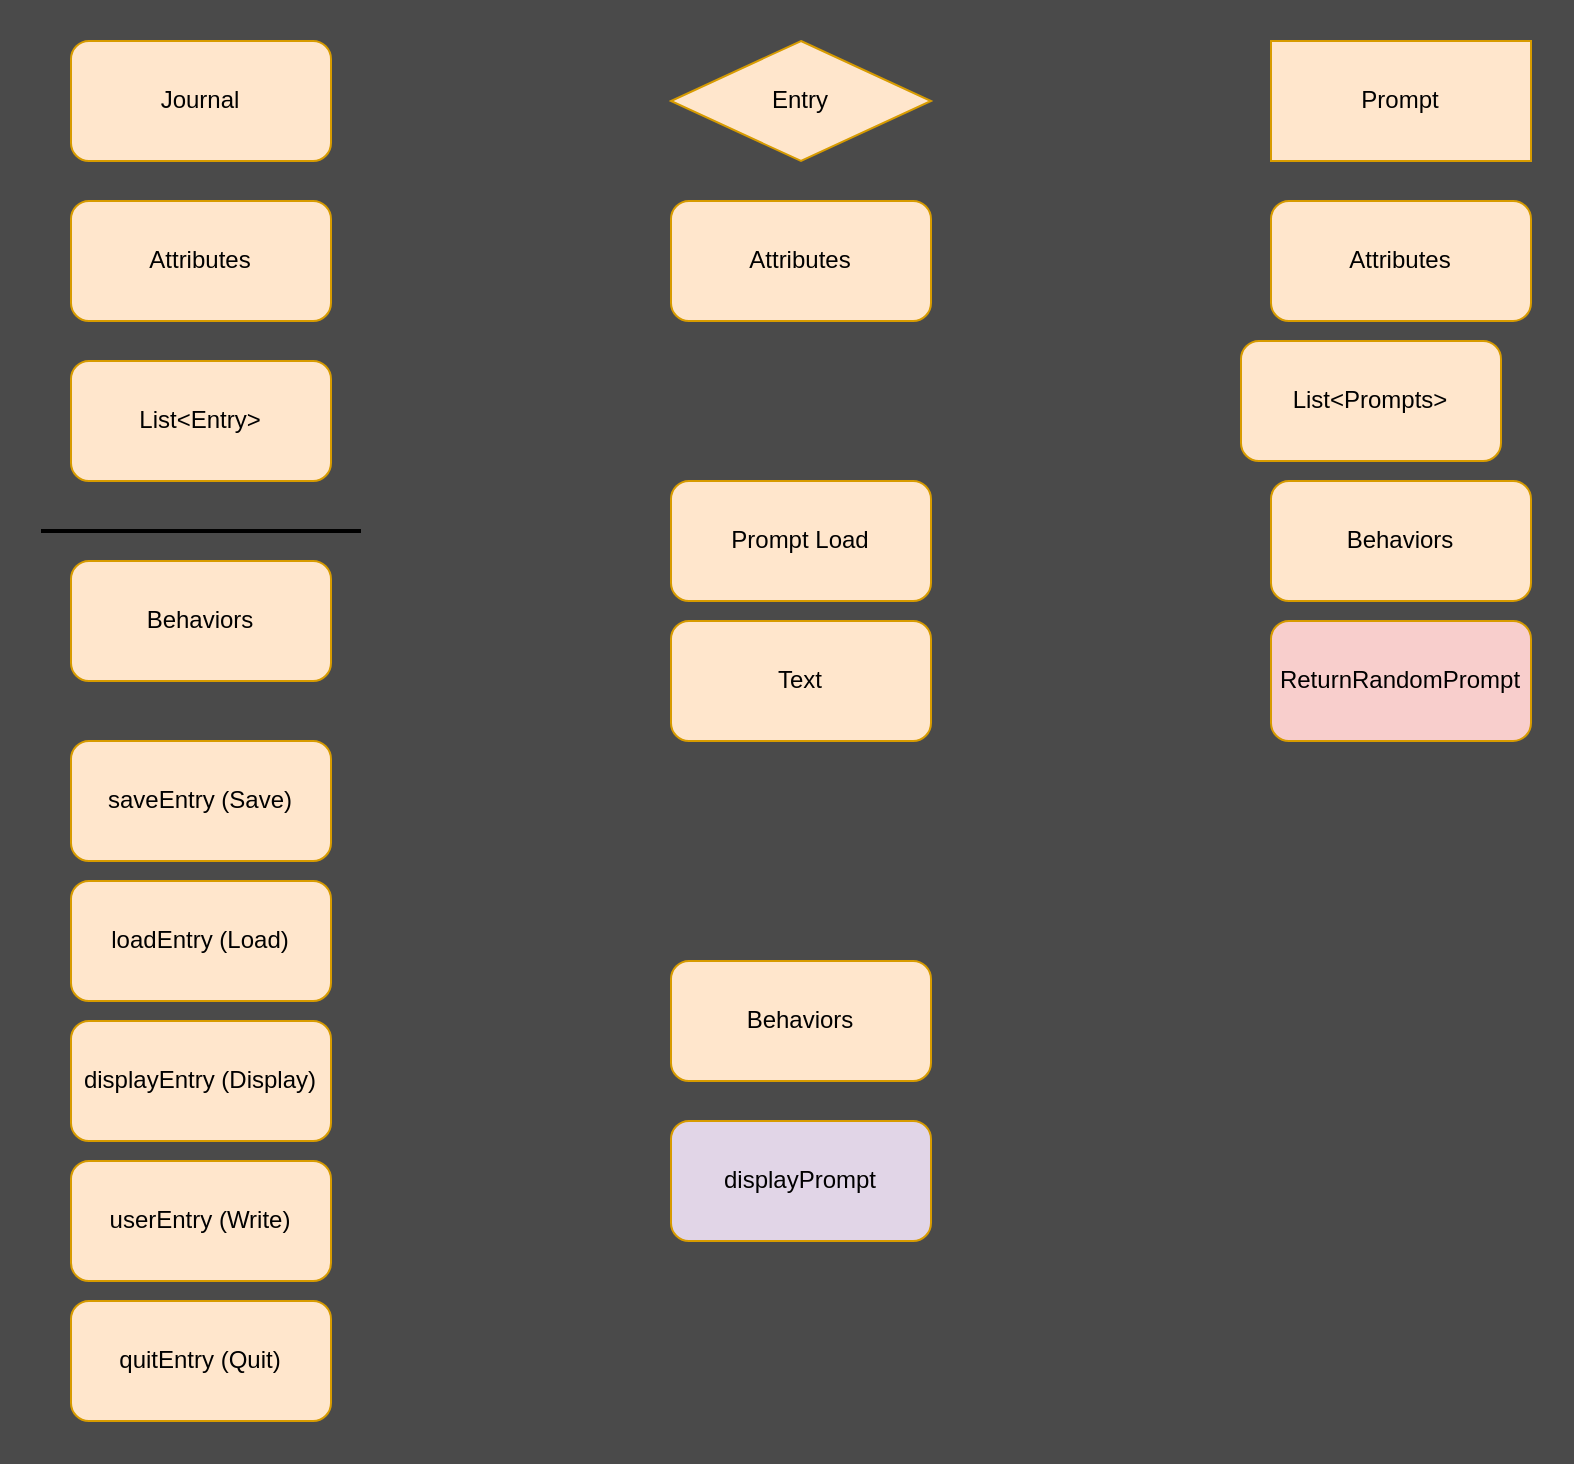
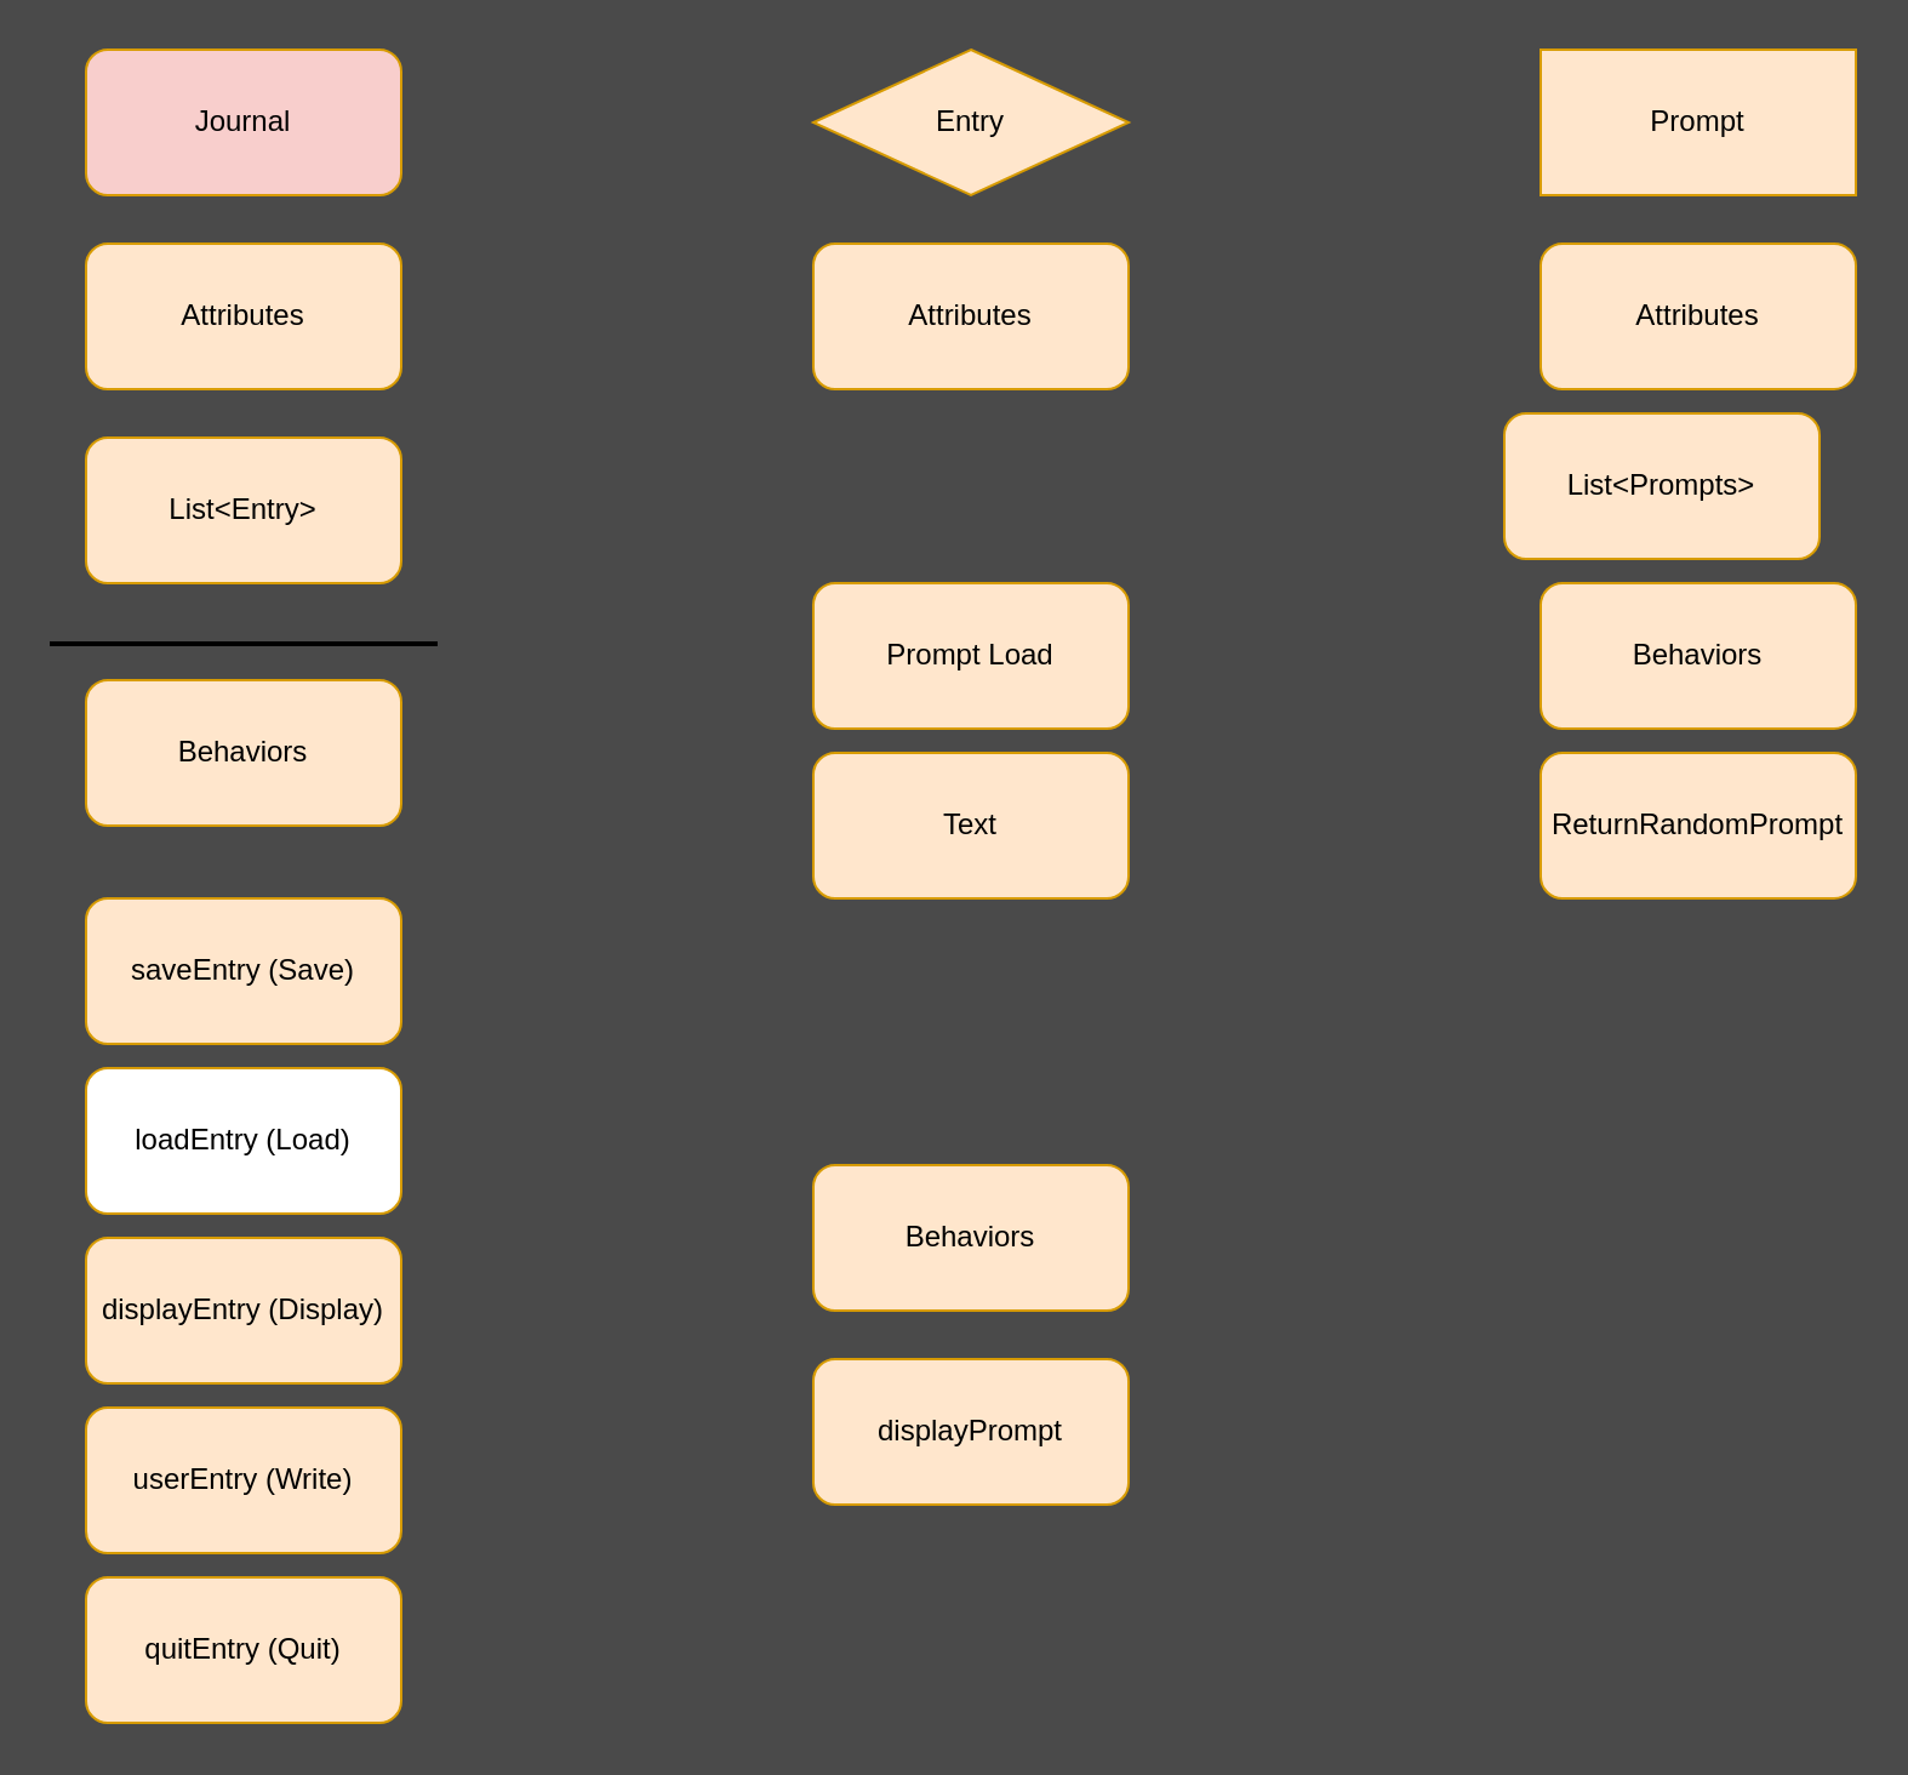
  <mxCell id="0" />
  <mxCell id="1" parent="0" />
  <mxCell id="2" value="&lt;font&gt;userEntry (Write)&lt;/font&gt;" style="rounded=1;whiteSpace=wrap;html=1;fillColor=#ffe6cc;strokeColor=#d79b00;glass=0;shadow=0;direction=east;fontColor=#000000;" parent="1" vertex="1"><mxGeometry x="35" y="580" width="130" height="60" as="geometry" /></mxCell>
  <mxCell id="3" value="displayEntry (Display)" style="rounded=1;whiteSpace=wrap;html=1;fillColor=#ffe6cc;strokeColor=#d79b00;glass=0;shadow=0;fontColor=#000000;" parent="1" vertex="1"><mxGeometry x="35" y="510" width="130" height="60" as="geometry" /></mxCell>
- <mxCell id="4" value="loadEntry (Load)" style="rounded=1;whiteSpace=wrap;html=1;fillColor=#ffe6cc;strokeColor=#d79b00;glass=0;shadow=0;fontColor=#000000;" parent="1" vertex="1"><mxGeometry x="35" y="440" width="130" height="60" as="geometry" /></mxCell>
+ <mxCell id="4" value="loadEntry (Load)" style="rounded=1;whiteSpace=wrap;html=1;fillColor=#ffffff;strokeColor=#d79b00;glass=0;shadow=0;fontColor=#000000;" parent="1" vertex="1"><mxGeometry x="35" y="440" width="130" height="60" as="geometry" /></mxCell>
  <mxCell id="5" value="saveEntry (Save)" style="rounded=1;whiteSpace=wrap;html=1;fillColor=#ffe6cc;strokeColor=#d79b00;glass=0;shadow=0;fontColor=#000000;verticalAlign=middle;" parent="1" vertex="1"><mxGeometry x="35" y="370" width="130" height="60" as="geometry" /></mxCell>
  <mxCell id="6" value="quitEntry (Quit)" style="rounded=1;whiteSpace=wrap;html=1;fillColor=#ffe6cc;strokeColor=#d79b00;glass=0;shadow=0;fontColor=#000000;" parent="1" vertex="1"><mxGeometry x="35" y="650" width="130" height="60" as="geometry" /></mxCell>
- <mxCell id="7" value="Journal" style="rounded=1;whiteSpace=wrap;html=1;fillColor=#ffe6cc;strokeColor=#d79b00;glass=0;shadow=0;direction=east;fontColor=#000000;" parent="1" vertex="1"><mxGeometry x="35" y="20" width="130" height="60" as="geometry" /></mxCell>
+ <mxCell id="7" value="Journal" style="rounded=1;whiteSpace=wrap;html=1;fillColor=#f8cecc;strokeColor=#d79b00;glass=0;shadow=0;direction=east;fontColor=#000000;" parent="1" vertex="1"><mxGeometry x="35" y="20" width="130" height="60" as="geometry" /></mxCell>
  <mxCell id="8" value="List&amp;lt;Entry&amp;gt;" style="rounded=1;whiteSpace=wrap;html=1;fillColor=#ffe6cc;strokeColor=#d79b00;glass=0;shadow=0;fontColor=#000000;" parent="1" vertex="1"><mxGeometry x="35" y="180" width="130" height="60" as="geometry" /></mxCell>
  <mxCell id="9" value="Attributes" style="rounded=1;whiteSpace=wrap;html=1;fillColor=#ffe6cc;strokeColor=#d79b00;glass=0;shadow=0;fontColor=#000000;" parent="1" vertex="1"><mxGeometry x="35" y="100" width="130" height="60" as="geometry" /></mxCell>
  <mxCell id="10" value="" style="line;strokeWidth=2;html=1;rounded=1;shadow=0;glass=0;sketch=0;fontColor=#000000;fillColor=default;gradientColor=none;" parent="1" vertex="1"><mxGeometry x="20" y="260" width="160" height="10" as="geometry" /></mxCell>
  <mxCell id="11" value="Entry" style="rhombus;whiteSpace=wrap;html=1;fillColor=#ffe6cc;strokeColor=#d79b00;glass=0;shadow=0;direction=east;fontColor=#000000;" parent="1" vertex="1"><mxGeometry x="335" y="20" width="130" height="60" as="geometry" /></mxCell>
  <mxCell id="12" value="Behaviors" style="rounded=1;whiteSpace=wrap;html=1;fillColor=#ffe6cc;strokeColor=#d79b00;glass=0;shadow=0;direction=east;fontColor=#000000;" parent="1" vertex="1"><mxGeometry x="35" y="280" width="130" height="60" as="geometry" /></mxCell>
  <mxCell id="13" value="Attributes" style="rounded=1;whiteSpace=wrap;html=1;fillColor=#ffe6cc;strokeColor=#d79b00;glass=0;shadow=0;direction=east;fontColor=#000000;" parent="1" vertex="1"><mxGeometry x="335" y="100" width="130" height="60" as="geometry" /></mxCell>
  <mxCell id="14" value="Prompt Load" style="rounded=1;whiteSpace=wrap;html=1;fillColor=#ffe6cc;strokeColor=#d79b00;glass=0;shadow=0;direction=east;fontColor=#000000;" parent="1" vertex="1"><mxGeometry x="335" y="240" width="130" height="60" as="geometry" /></mxCell>
  <mxCell id="15" value="Text" style="rounded=1;whiteSpace=wrap;html=1;fillColor=#ffe6cc;strokeColor=#d79b00;glass=0;shadow=0;direction=east;fontColor=#000000;" parent="1" vertex="1"><mxGeometry x="335" y="310" width="130" height="60" as="geometry" /></mxCell>
  <mxCell id="16" value="Behaviors" style="rounded=1;whiteSpace=wrap;html=1;fillColor=#ffe6cc;strokeColor=#d79b00;glass=0;shadow=0;direction=east;fontColor=#000000;" parent="1" vertex="1"><mxGeometry x="335" y="480" width="130" height="60" as="geometry" /></mxCell>
- <mxCell id="17" value="displayPrompt" style="rounded=1;whiteSpace=wrap;html=1;fillColor=#e1d5e7;strokeColor=#d79b00;glass=0;shadow=0;direction=east;fontColor=#000000;" parent="1" vertex="1"><mxGeometry x="335" y="560" width="130" height="60" as="geometry" /></mxCell>
+ <mxCell id="17" value="displayPrompt" style="rounded=1;whiteSpace=wrap;html=1;fillColor=#ffe6cc;strokeColor=#d79b00;glass=0;shadow=0;direction=east;fontColor=#000000;" parent="1" vertex="1"><mxGeometry x="335" y="560" width="130" height="60" as="geometry" /></mxCell>
  <mxCell id="18" value="Prompt" style="whiteSpace=wrap;html=1;fillColor=#ffe6cc;strokeColor=#d79b00;glass=0;shadow=0;direction=east;fontColor=#000000;rounded=0;" parent="1" vertex="1"><mxGeometry x="635" y="20" width="130" height="60" as="geometry" /></mxCell>
  <mxCell id="19" value="Attributes" style="rounded=1;whiteSpace=wrap;html=1;fillColor=#ffe6cc;strokeColor=#d79b00;glass=0;shadow=0;direction=east;fontColor=#000000;" parent="1" vertex="1"><mxGeometry x="635" y="100" width="130" height="60" as="geometry" /></mxCell>
  <mxCell id="20" value="List&amp;lt;Prompts&amp;gt;" style="rounded=1;whiteSpace=wrap;html=1;fillColor=#ffe6cc;strokeColor=#d79b00;glass=0;shadow=0;direction=east;fontColor=#000000;" parent="1" vertex="1"><mxGeometry x="620" y="170" width="130" height="60" as="geometry" /></mxCell>
  <mxCell id="21" value="Behaviors" style="rounded=1;whiteSpace=wrap;html=1;fillColor=#ffe6cc;strokeColor=#d79b00;glass=0;shadow=0;direction=east;fontColor=#000000;" parent="1" vertex="1"><mxGeometry x="635" y="240" width="130" height="60" as="geometry" /></mxCell>
- <mxCell id="22" value="ReturnRandomPrompt" style="rounded=1;whiteSpace=wrap;html=1;fillColor=#f8cecc;strokeColor=#d79b00;glass=0;shadow=0;direction=east;fontColor=#000000;" parent="1" vertex="1"><mxGeometry x="635" y="310" width="130" height="60" as="geometry" /></mxCell>
+ <mxCell id="22" value="ReturnRandomPrompt" style="rounded=1;whiteSpace=wrap;html=1;fillColor=#ffe6cc;strokeColor=#d79b00;glass=0;shadow=0;direction=east;fontColor=#000000;" parent="1" vertex="1"><mxGeometry x="635" y="310" width="130" height="60" as="geometry" /></mxCell>
